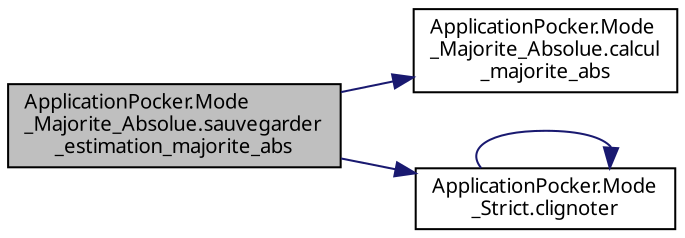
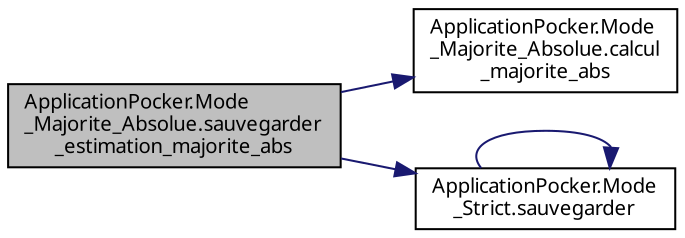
  digraph {
    rankdir=LR
    fontname="Noto Sans"
    node [color=black fillcolor=white fontname="Noto Sans" fontsize=10 shape=record style=filled]
    edge [color=midnightblue fontname="Noto Sans" fontsize=10 labelfontname=Helvetica labelfontsize=10 style=solid]
    n1 [fillcolor=grey75 fontcolor=black height=0.2 label="ApplicationPocker.Mode\l_Majorite_Absolue.sauvegarder\l_estimation_majorite_abs" width=0.4]
    n2 [height=0.2 label="ApplicationPocker.Mode\l_Majorite_Absolue.calcul\l_majorite_abs" width=0.4]
-   n3 [height=0.2 label="ApplicationPocker.Mode\l_Strict.clignoter" width=0.4]
+   n3 [height=0.2 label="ApplicationPocker.Mode\l_Strict.sauvegarder" width=0.4]
    n1 -> n2
    n1 -> n3
    n3 -> n3
  }
